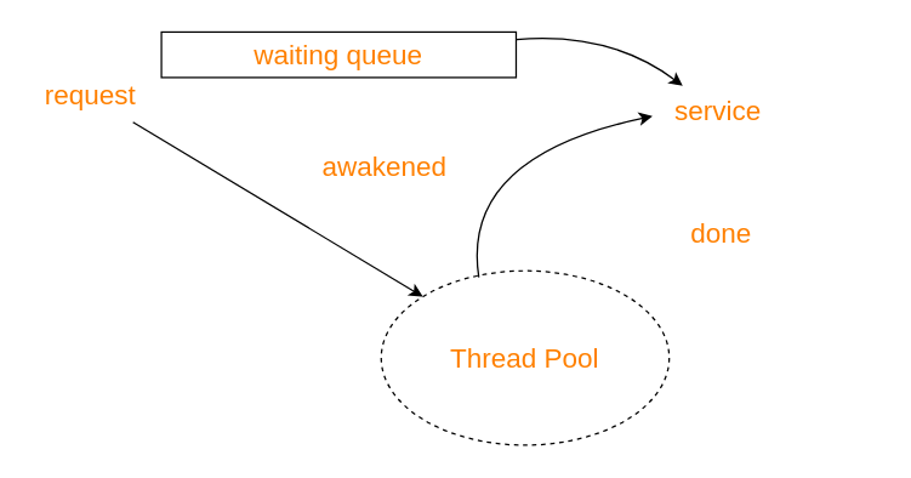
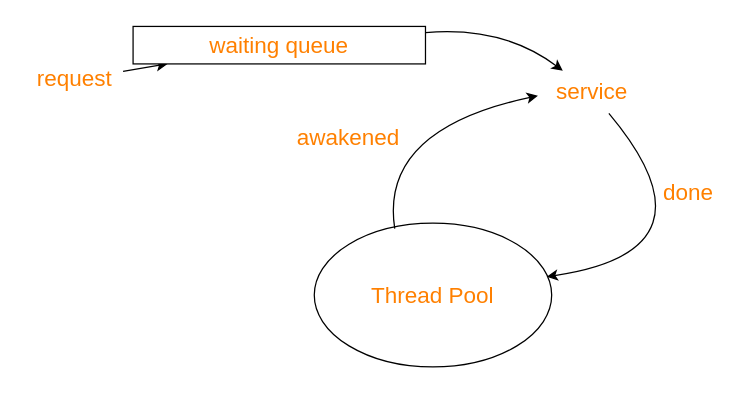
  <mxCell id="0" />
  <mxCell id="1" parent="0" />
- <mxCell id="2" value="" style="edgeStyle=none;curved=1;html=1;fontSize=18;fontColor=#FF8000;" edge="1" parent="1" source="3" target="6"><mxGeometry relative="1" as="geometry" /></mxCell>
+ <mxCell id="2" value="" style="edgeStyle=none;curved=1;html=1;fontSize=18;fontColor=#FF8000;" edge="1" parent="1" source="3" target="5"><mxGeometry relative="1" as="geometry" /></mxCell>
  <mxCell id="3" value="&lt;font color=&quot;#ff8000&quot; style=&quot;font-size: 18px;&quot;&gt;request&lt;/font&gt;" style="text;html=1;align=center;verticalAlign=middle;resizable=0;points=[];autosize=1;strokeColor=none;fillColor=none;" vertex="1" parent="1"><mxGeometry x="20" y="46" width="78" height="34" as="geometry" /></mxCell>
  <mxCell id="4" value="" style="edgeStyle=none;curved=1;html=1;fontSize=18;fontColor=#FF8000;" edge="1" parent="1" source="5" target="9"><mxGeometry relative="1" as="geometry"><Array as="points"><mxPoint x="402" y="20" /></Array></mxGeometry></mxCell>
  <mxCell id="5" value="waiting queue" style="rounded=0;whiteSpace=wrap;html=1;fontSize=18;fontColor=#FF8000;" vertex="1" parent="1"><mxGeometry x="106" y="20.5" width="234" height="30" as="geometry" /></mxCell>
- <mxCell id="6" value="Thread Pool" style="ellipse;whiteSpace=wrap;html=1;fontSize=18;fontColor=#FF8000;dashed=1;" vertex="1" parent="1"><mxGeometry x="251" y="178" width="190" height="115" as="geometry" /></mxCell>
+ <mxCell id="6" value="Thread Pool" style="ellipse;whiteSpace=wrap;html=1;fontSize=18;fontColor=#FF8000;" vertex="1" parent="1"><mxGeometry x="251" y="178" width="190" height="115" as="geometry" /></mxCell>
  <mxCell id="7" value="" style="endArrow=classic;html=1;fontSize=18;fontColor=#FF8000;curved=1;exitX=0.339;exitY=0.038;exitDx=0;exitDy=0;exitPerimeter=0;" edge="1" parent="1" source="6"><mxGeometry width="50" height="50" relative="1" as="geometry"><mxPoint x="335" y="163" as="sourcePoint" /><mxPoint x="430" y="76" as="targetPoint" /><Array as="points"><mxPoint x="303" y="103" /></Array></mxGeometry></mxCell>
- <mxCell id="8" value="awakened" style="text;html=1;align=center;verticalAlign=middle;resizable=0;points=[];autosize=1;strokeColor=none;fillColor=none;fontSize=18;fontColor=#FF8000;" vertex="1" parent="1"><mxGeometry x="203" y="93" width="100" height="34" as="geometry" /></mxCell>
+ <mxCell id="8" value="awakened" style="text;html=1;align=center;verticalAlign=middle;resizable=0;points=[];autosize=1;strokeColor=none;fillColor=none;fontSize=18;fontColor=#FF8000;" vertex="1" parent="1"><mxGeometry x="228" y="93" width="100" height="34" as="geometry" /></mxCell>
  <mxCell id="9" value="service" style="text;html=1;align=center;verticalAlign=middle;resizable=0;points=[];autosize=1;strokeColor=none;fillColor=none;fontSize=18;fontColor=#FF8000;" vertex="1" parent="1"><mxGeometry x="435" y="56" width="75" height="34" as="geometry" /></mxCell>
- <mxCell id="11" value="done" style="text;html=1;align=center;verticalAlign=middle;resizable=0;points=[];autosize=1;strokeColor=none;fillColor=none;fontSize=18;fontColor=#FF8000;" vertex="1" parent="1"><mxGeometry x="446" y="137" width="58" height="34" as="geometry" /></mxCell>
+ <mxCell id="10" value="" style="endArrow=classic;html=1;fontSize=18;fontColor=#FF8000;curved=1;entryX=0.979;entryY=0.372;entryDx=0;entryDy=0;entryPerimeter=0;" edge="1" parent="1" source="9" target="6"><mxGeometry width="50" height="50" relative="1" as="geometry"><mxPoint x="516" y="210" as="sourcePoint" /><mxPoint x="566" y="160" as="targetPoint" /><Array as="points"><mxPoint x="579" y="200" /></Array></mxGeometry></mxCell>
+ <mxCell id="11" value="done" style="text;html=1;align=center;verticalAlign=middle;resizable=0;points=[];autosize=1;strokeColor=none;fillColor=none;fontSize=18;fontColor=#FF8000;" vertex="1" parent="1"><mxGeometry x="521" y="137" width="58" height="34" as="geometry" /></mxCell>
